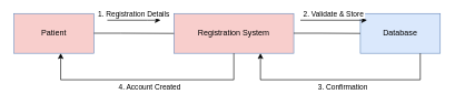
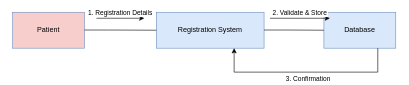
  <mxCell id="0" />
  <mxCell id="1" parent="0" />
  <mxCell id="2" value="Patient" style="rounded=0;whiteSpace=wrap;html=1;fillColor=#f8cecc;strokeColor=#6c8ebf;" vertex="1" parent="1"><mxGeometry x="20" y="20" width="120" height="60" as="geometry" /></mxCell>
- <mxCell id="3" value="Registration System" style="rounded=0;whiteSpace=wrap;html=1;fillColor=#f8cecc;strokeColor=#6c8ebf;" vertex="1" parent="1"><mxGeometry x="260" y="20" width="180" height="60" as="geometry" /></mxCell>
+ <mxCell id="3" value="Registration System" style="rounded=0;whiteSpace=wrap;html=1;fillColor=#dae8fc;strokeColor=#6c8ebf;" vertex="1" parent="1"><mxGeometry x="260" y="20" width="180" height="60" as="geometry" /></mxCell>
  <mxCell id="4" value="Database" style="rounded=0;whiteSpace=wrap;html=1;fillColor=#dae8fc;strokeColor=#6c8ebf;" vertex="1" parent="1"><mxGeometry x="540" y="20" width="120" height="60" as="geometry" /></mxCell>
  <mxCell id="5" value="1. Registration Details" style="edgeStyle=orthogonalEdgeStyle;rounded=0;orthogonalLoop=1;" edge="1" parent="1"><mxGeometry x="-0.0" y="10" relative="1" as="geometry"><Array as="points"><mxPoint x="220" y="30" /><mxPoint x="220" y="30" /></Array><mxPoint as="offset" /><mxPoint x="160" y="30" as="sourcePoint" /><mxPoint x="240" y="30" as="targetPoint" /></mxGeometry></mxCell>
  <mxCell id="6" value="2. Validate &amp; Store" style="edgeStyle=orthogonalEdgeStyle;rounded=0;orthogonalLoop=1;" edge="1" parent="1"><mxGeometry x="-0.0" y="10" relative="1" as="geometry"><mxPoint as="offset" /><mxPoint x="450" y="30" as="sourcePoint" /><mxPoint x="550" y="30.034" as="targetPoint" /></mxGeometry></mxCell>
  <mxCell id="7" value="3. Confirmation" style="edgeStyle=orthogonalEdgeStyle;rounded=0;orthogonalLoop=1;" edge="1" parent="1" source="4"><mxGeometry x="-0.022" y="10" relative="1" as="geometry"><mxPoint x="650" y="90" as="sourcePoint" /><mxPoint x="390" y="80" as="targetPoint" /><Array as="points"><mxPoint x="630" y="120" /><mxPoint x="390" y="120" /></Array><mxPoint as="offset" /></mxGeometry></mxCell>
- <mxCell id="8" value="4. Account Created" style="edgeStyle=orthogonalEdgeStyle;rounded=0;orthogonalLoop=1;" edge="1" parent="1" source="3" target="2"><mxGeometry x="-0.022" y="10" relative="1" as="geometry"><Array as="points"><mxPoint x="350" y="120" /><mxPoint x="90" y="120" /></Array><mxPoint as="offset" /></mxGeometry></mxCell>
  <mxCell id="9" value="" style="endArrow=none;html=1;rounded=0;entryX=0;entryY=0.5;entryDx=0;entryDy=0;" edge="1" parent="1" target="3"><mxGeometry width="50" height="50" relative="1" as="geometry"><mxPoint x="140" y="49.66" as="sourcePoint" /><mxPoint x="210" y="49.66" as="targetPoint" /><Array as="points"><mxPoint x="180" y="49.66" /></Array></mxGeometry></mxCell>
  <mxCell id="10" value="" style="endArrow=none;html=1;rounded=0;entryX=0;entryY=0.5;entryDx=0;entryDy=0;" edge="1" parent="1" target="4"><mxGeometry width="50" height="50" relative="1" as="geometry"><mxPoint x="440" y="49.66" as="sourcePoint" /><mxPoint x="560" y="50" as="targetPoint" /><Array as="points"><mxPoint x="480" y="49.66" /></Array></mxGeometry></mxCell>
